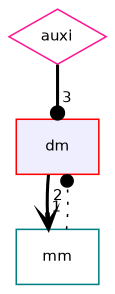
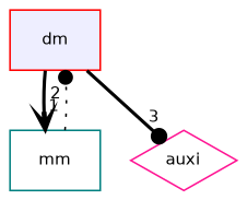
  digraph {
    compound=true
    node [fontname=Helvetica fontsize=10 shape=box]
    edge [arrowhead=dot labeldistance=1.5 labelfontname=Helvetica labelfontsize=10 style=bold]
    n1 [color=red fillcolor="#eeeeff" label=dm pencolor=black style=filled]
    n2 [color=teal label=mm]
    n3 [color=deeppink label=auxi shape=diamond]
    n1 -> n2 [arrowhead=vee headlabel=1]
-   n3 -> n1 [headlabel=3]
+   n1 -> n3 [headlabel=3]
    n2 -> n1 [headlabel=2 style=dotted]
  }
